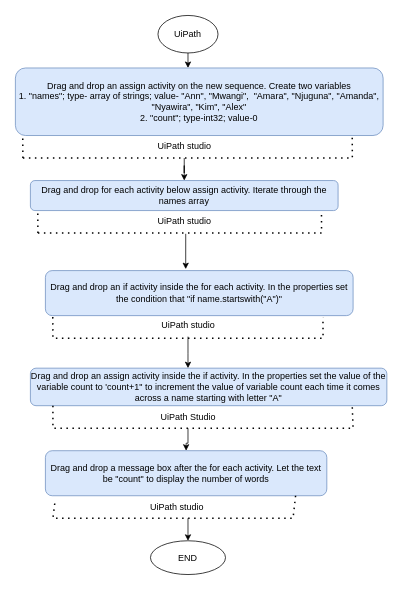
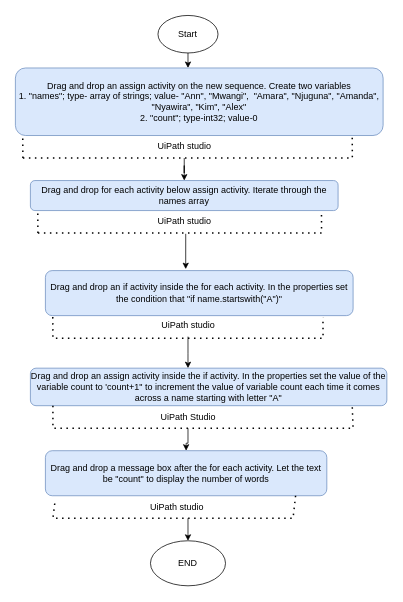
  <mxCell id="0" />
  <mxCell id="1" parent="0" />
  <mxCell id="2" value="" style="edgeStyle=orthogonalEdgeStyle;rounded=0;orthogonalLoop=1;jettySize=auto;html=1;" edge="1" parent="1" source="3" target="4"><mxGeometry relative="1" as="geometry"><Array as="points"><mxPoint x="250" y="100" /><mxPoint x="250" y="100" /></Array></mxGeometry></mxCell>
- <mxCell id="3" value="UiPath" style="ellipse;whiteSpace=wrap;html=1;" vertex="1" parent="1"><mxGeometry x="210" y="20" width="80" height="50" as="geometry" /></mxCell>
+ <mxCell id="3" value="Start" style="ellipse;whiteSpace=wrap;html=1;" vertex="1" parent="1"><mxGeometry x="210" y="20" width="80" height="50" as="geometry" /></mxCell>
  <mxCell id="4" value="Drag and drop an assign activity on the new sequence. Create two variables&lt;br&gt;1. &quot;names&quot;; type- array of strings; value-&amp;nbsp;&quot;Ann&quot;, &quot;Mwangi&quot;,&amp;nbsp; &quot;Amara&quot;, &quot;Njuguna&quot;, &quot;Amanda&quot;, &quot;Nyawira&quot;, &quot;Kim&quot;, &quot;Alex&quot;&lt;br&gt;2. &quot;count&quot;; type-int32; value-0" style="rounded=1;whiteSpace=wrap;html=1;fillColor=#dae8fc;strokeColor=#6c8ebf;" vertex="1" parent="1"><mxGeometry x="20" y="90" width="490" height="90" as="geometry" /></mxCell>
  <mxCell id="5" value="Drag and drop for each activity below assign activity. Iterate through the names array" style="rounded=1;whiteSpace=wrap;html=1;fillColor=#dae8fc;strokeColor=#6c8ebf;" vertex="1" parent="1"><mxGeometry x="40" y="240" width="410" height="40" as="geometry" /></mxCell>
  <mxCell id="6" value="Drag and drop an if activity inside the for each activity. In the properties set the condition that &quot;if name.startswith(&quot;A&quot;)&quot;" style="rounded=1;whiteSpace=wrap;html=1;fillColor=#dae8fc;strokeColor=#6c8ebf;" vertex="1" parent="1"><mxGeometry x="60" y="360" width="410" height="60" as="geometry" /></mxCell>
  <mxCell id="7" value="Drag and drop an assign activity inside the if activity. In the properties set the value of the variable count to 'count+1&quot; to increment the value of variable count each time it comes across a name starting with letter &quot;A&quot;" style="rounded=1;whiteSpace=wrap;html=1;fillColor=#dae8fc;strokeColor=#6c8ebf;" vertex="1" parent="1"><mxGeometry x="40" y="490" width="475" height="50" as="geometry" /></mxCell>
  <mxCell id="8" value="" style="edgeStyle=orthogonalEdgeStyle;rounded=0;orthogonalLoop=1;jettySize=auto;html=1;" edge="1" parent="1" source="24" target="9"><mxGeometry relative="1" as="geometry" /></mxCell>
  <mxCell id="9" value="Drag and drop a message box after the for each activity. Let the text be &quot;count&quot; to display the number of words" style="rounded=1;whiteSpace=wrap;html=1;fillColor=#dae8fc;strokeColor=#6c8ebf;" vertex="1" parent="1"><mxGeometry x="60" y="600" width="375" height="60" as="geometry" /></mxCell>
  <mxCell id="10" value="" style="edgeStyle=orthogonalEdgeStyle;rounded=0;orthogonalLoop=1;jettySize=auto;html=1;" edge="1" parent="1" source="26" target="11"><mxGeometry relative="1" as="geometry"><Array as="points"><mxPoint x="250" y="710" /><mxPoint x="250" y="710" /></Array></mxGeometry></mxCell>
- <mxCell id="11" value="END" style="ellipse;whiteSpace=wrap;html=1;" vertex="1" parent="1"><mxGeometry x="200" y="720" width="100" height="45" as="geometry" /></mxCell>
+ <mxCell id="11" value="END" style="ellipse;whiteSpace=wrap;html=1;" vertex="1" parent="1"><mxGeometry x="200" y="720" width="100" height="60" as="geometry" /></mxCell>
  <mxCell id="12" value="" style="endArrow=none;dashed=1;html=1;dashPattern=1 3;strokeWidth=2;rounded=0;entryX=0.916;entryY=1.022;entryDx=0;entryDy=0;entryPerimeter=0;" edge="1" parent="1" target="4"><mxGeometry width="50" height="50" relative="1" as="geometry"><mxPoint x="30" y="210" as="sourcePoint" /><mxPoint x="450" y="130" as="targetPoint" /><Array as="points"><mxPoint x="469" y="210" /></Array></mxGeometry></mxCell>
  <mxCell id="13" value="" style="endArrow=none;dashed=1;html=1;dashPattern=1 3;strokeWidth=2;rounded=0;entryX=0.02;entryY=1.022;entryDx=0;entryDy=0;entryPerimeter=0;" edge="1" parent="1" target="4"><mxGeometry width="50" height="50" relative="1" as="geometry"><mxPoint x="30" y="210" as="sourcePoint" /><mxPoint x="50" y="180" as="targetPoint" /></mxGeometry></mxCell>
  <mxCell id="14" value="" style="edgeStyle=orthogonalEdgeStyle;rounded=0;orthogonalLoop=1;jettySize=auto;html=1;" edge="1" parent="1" source="15" target="5"><mxGeometry relative="1" as="geometry" /></mxCell>
  <mxCell id="15" value="UiPath studio" style="text;html=1;align=center;verticalAlign=middle;resizable=0;points=[];autosize=1;strokeColor=none;fillColor=none;" vertex="1" parent="1"><mxGeometry x="200" y="180" width="90" height="30" as="geometry" /></mxCell>
  <mxCell id="16" value="" style="endArrow=none;dashed=1;html=1;dashPattern=1 3;strokeWidth=2;rounded=0;entryX=0.946;entryY=1.05;entryDx=0;entryDy=0;entryPerimeter=0;" edge="1" parent="1" target="5"><mxGeometry width="50" height="50" relative="1" as="geometry"><mxPoint x="50" y="310" as="sourcePoint" /><mxPoint x="450" y="300" as="targetPoint" /><Array as="points"><mxPoint x="428" y="310" /></Array></mxGeometry></mxCell>
  <mxCell id="17" value="" style="endArrow=none;dashed=1;html=1;dashPattern=1 3;strokeWidth=2;rounded=0;entryX=0.024;entryY=0.95;entryDx=0;entryDy=0;entryPerimeter=0;" edge="1" parent="1" target="5"><mxGeometry width="50" height="50" relative="1" as="geometry"><mxPoint x="50" y="310" as="sourcePoint" /><mxPoint x="60" y="280" as="targetPoint" /></mxGeometry></mxCell>
  <mxCell id="18" value="UiPath studio" style="text;html=1;align=center;verticalAlign=middle;resizable=0;points=[];autosize=1;strokeColor=none;fillColor=none;" vertex="1" parent="1"><mxGeometry x="200" y="280" width="90" height="30" as="geometry" /></mxCell>
  <mxCell id="19" value="" style="endArrow=classic;html=1;rounded=0;exitX=0.522;exitY=1.033;exitDx=0;exitDy=0;exitPerimeter=0;entryX=0.456;entryY=-0.033;entryDx=0;entryDy=0;entryPerimeter=0;" edge="1" parent="1" source="18" target="6"><mxGeometry width="50" height="50" relative="1" as="geometry"><mxPoint x="400" y="350" as="sourcePoint" /><mxPoint x="450" y="300" as="targetPoint" /></mxGeometry></mxCell>
  <mxCell id="20" value="" style="endArrow=none;dashed=1;html=1;dashPattern=1 3;strokeWidth=2;rounded=0;entryX=0.902;entryY=1.033;entryDx=0;entryDy=0;entryPerimeter=0;exitX=0.024;exitY=1.033;exitDx=0;exitDy=0;exitPerimeter=0;" edge="1" parent="1" source="6" target="6"><mxGeometry width="50" height="50" relative="1" as="geometry"><mxPoint x="400" y="550" as="sourcePoint" /><mxPoint x="450" y="500" as="targetPoint" /><Array as="points"><mxPoint x="70" y="450" /><mxPoint x="430" y="450" /></Array></mxGeometry></mxCell>
  <mxCell id="21" value="" style="edgeStyle=orthogonalEdgeStyle;rounded=0;orthogonalLoop=1;jettySize=auto;html=1;" edge="1" parent="1" source="22" target="7"><mxGeometry relative="1" as="geometry"><Array as="points"><mxPoint x="250" y="470" /><mxPoint x="250" y="470" /></Array></mxGeometry></mxCell>
  <mxCell id="22" value="UiPath studio" style="text;html=1;align=center;verticalAlign=middle;resizable=0;points=[];autosize=1;strokeColor=none;fillColor=none;" vertex="1" parent="1"><mxGeometry x="205" y="418" width="90" height="30" as="geometry" /></mxCell>
  <mxCell id="23" value="" style="endArrow=none;dashed=1;html=1;dashPattern=1 3;strokeWidth=2;rounded=0;entryX=0.903;entryY=1.04;entryDx=0;entryDy=0;entryPerimeter=0;" edge="1" parent="1" target="7"><mxGeometry width="50" height="50" relative="1" as="geometry"><mxPoint x="70" y="540" as="sourcePoint" /><mxPoint x="450" y="590" as="targetPoint" /><Array as="points"><mxPoint x="70" y="570" /><mxPoint x="470" y="570" /></Array></mxGeometry></mxCell>
  <mxCell id="24" value="UiPath Studio" style="text;html=1;align=center;verticalAlign=middle;resizable=0;points=[];autosize=1;strokeColor=none;fillColor=none;" vertex="1" parent="1"><mxGeometry x="200" y="540" width="100" height="30" as="geometry" /></mxCell>
  <mxCell id="25" value="" style="endArrow=none;dashed=1;html=1;dashPattern=1 3;strokeWidth=2;rounded=0;entryX=0.035;entryY=1.083;entryDx=0;entryDy=0;entryPerimeter=0;exitX=0.889;exitY=1;exitDx=0;exitDy=0;exitPerimeter=0;" edge="1" parent="1" source="9" target="9"><mxGeometry width="50" height="50" relative="1" as="geometry"><mxPoint x="300" y="720" as="sourcePoint" /><mxPoint x="350" y="670" as="targetPoint" /><Array as="points"><mxPoint x="390" y="690" /><mxPoint x="70" y="690" /></Array></mxGeometry></mxCell>
  <mxCell id="26" value="UiPath studio" style="text;html=1;align=center;verticalAlign=middle;resizable=0;points=[];autosize=1;strokeColor=none;fillColor=none;" vertex="1" parent="1"><mxGeometry x="190" y="660" width="90" height="30" as="geometry" /></mxCell>
